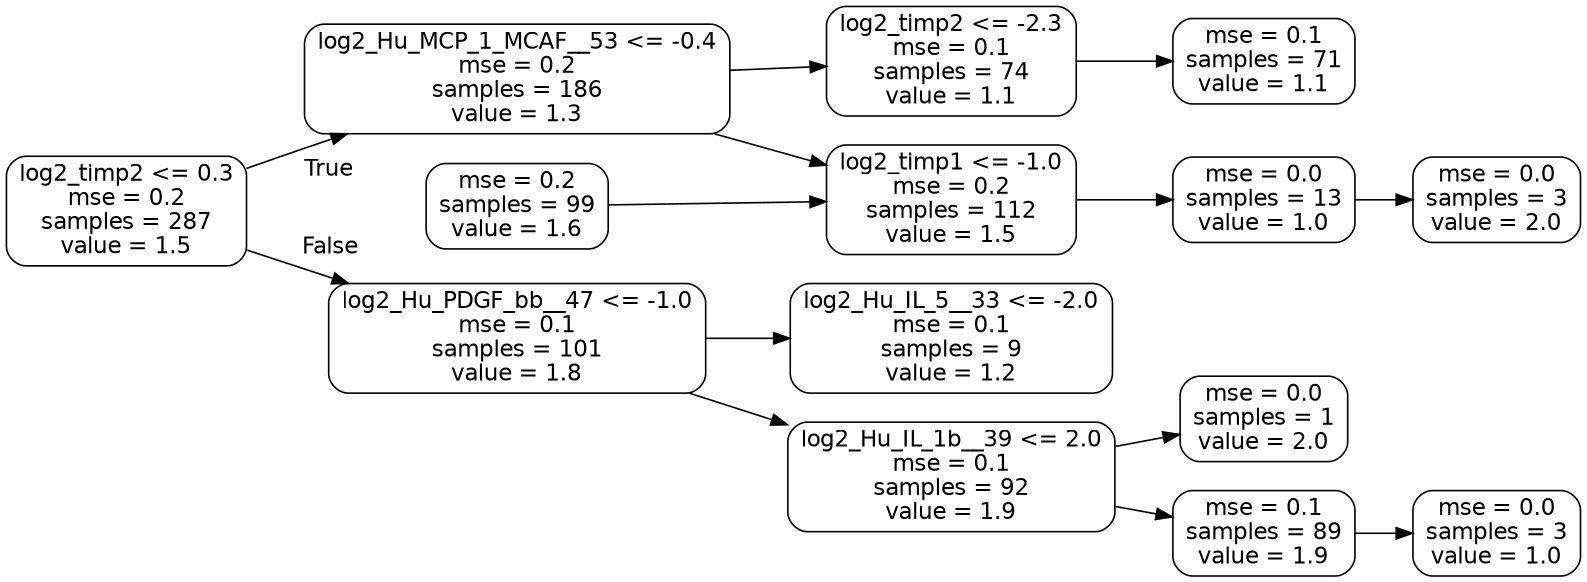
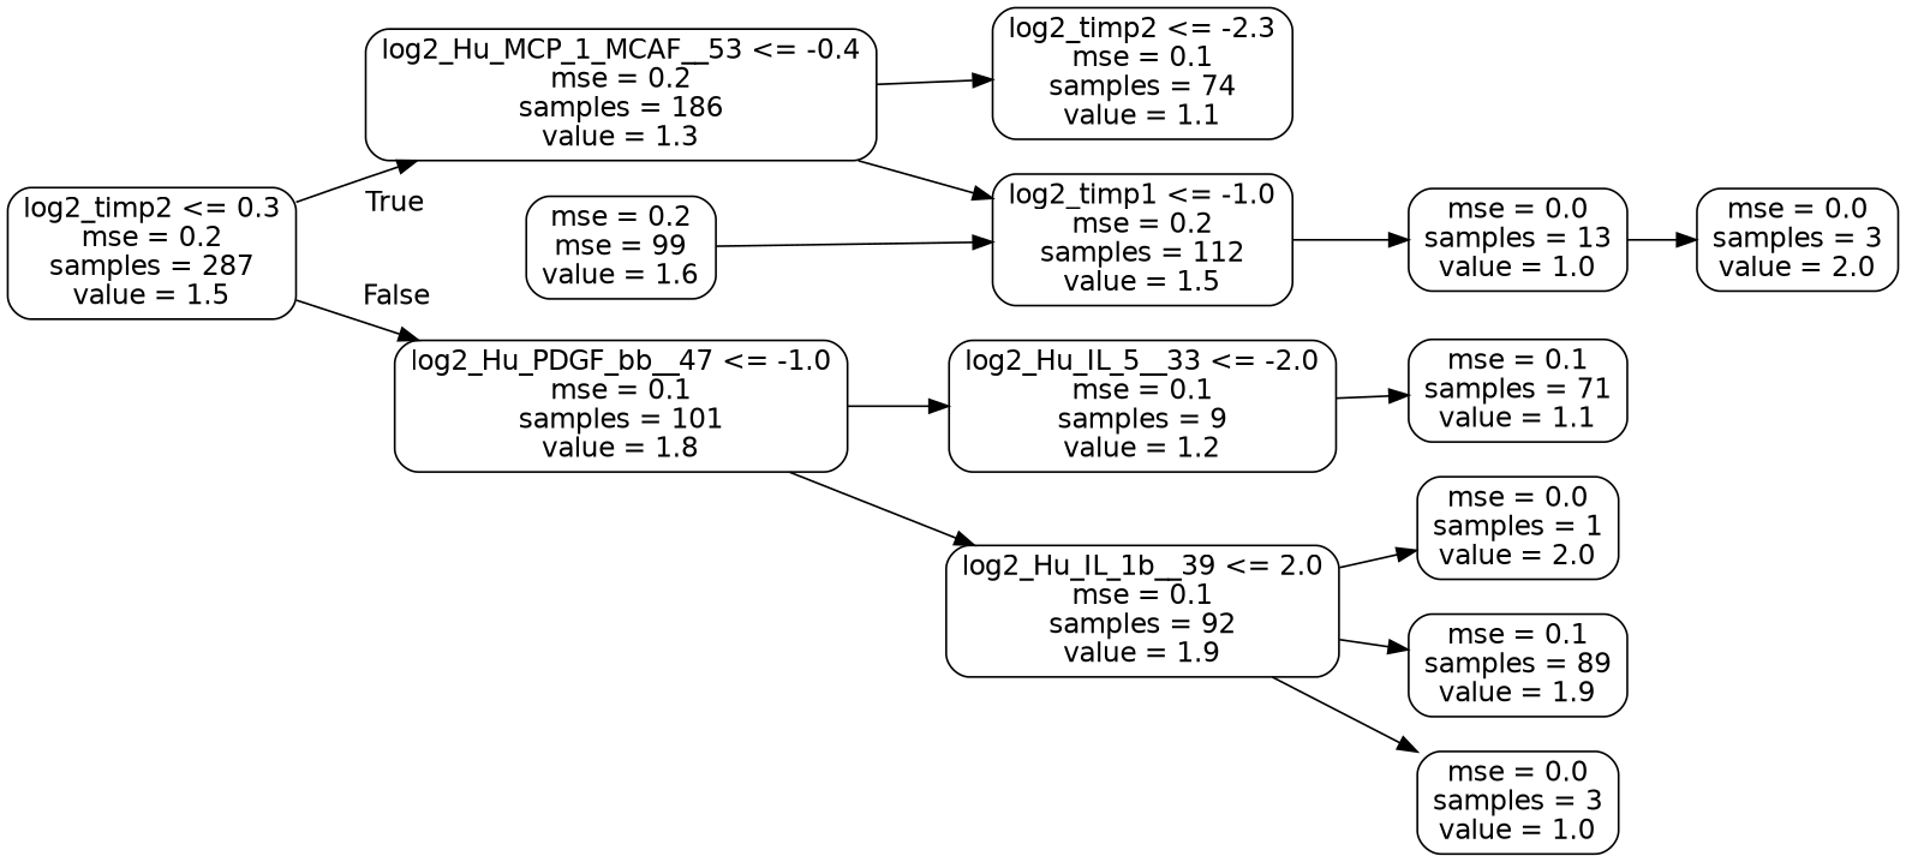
  digraph {
    rankdir=LR
    node [color=black fontname=helvetica shape=box style=rounded]
    edge [fontname=helvetica]
    n1 [label="log2_timp2 <= 0.3\nmse = 0.2\nsamples = 287\nvalue = 1.5"]
    n2 [label="log2_Hu_MCP_1_MCAF__53 <= -0.4\nmse = 0.2\nsamples = 186\nvalue = 1.3"]
    n3 [label="log2_Hu_PDGF_bb__47 <= -1.0\nmse = 0.1\nsamples = 101\nvalue = 1.8"]
    n4 [label="log2_timp2 <= -2.3\nmse = 0.1\nsamples = 74\nvalue = 1.1"]
    n5 [label="log2_timp1 <= -1.0\nmse = 0.2\nsamples = 112\nvalue = 1.5"]
    n6 [label="log2_Hu_IL_5__33 <= -2.0\nmse = 0.1\nsamples = 9\nvalue = 1.2"]
    n7 [label="log2_Hu_IL_1b__39 <= 2.0\nmse = 0.1\nsamples = 92\nvalue = 1.9"]
    n8 [label="mse = 0.1\nsamples = 71\nvalue = 1.1"]
    n9 [label="mse = 0.0\nsamples = 13\nvalue = 1.0"]
    n10 [label="mse = 0.0\nsamples = 3\nvalue = 2.0"]
-   n11 [label="mse = 0.2\nsamples = 99\nvalue = 1.6"]
+   n11 [label="mse = 0.2\nmse = 99\nvalue = 1.6"]
    n12 [label="mse = 0.0\nsamples = 1\nvalue = 2.0"]
    n13 [label="mse = 0.1\nsamples = 89\nvalue = 1.9"]
    n14 [label="mse = 0.0\nsamples = 3\nvalue = 1.0"]
    n1 -> n2 [headlabel=True labelangle=45 labeldistance=2.5]
    n1 -> n3 [headlabel=False labelangle=-45 labeldistance=2.5]
    n2 -> n4
    n2 -> n5
    n3 -> n6
    n3 -> n7
-   n4 -> n8
+   n6 -> n8
    n5 -> n9
    n7 -> n12
    n7 -> n13
-   n13 -> n14
+   n7 -> n14
    n9 -> n10
    n11 -> n5
  }
